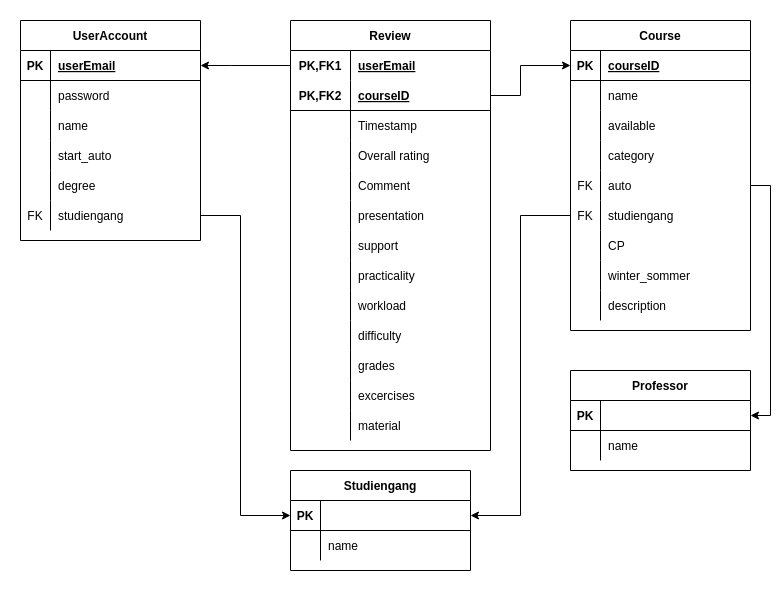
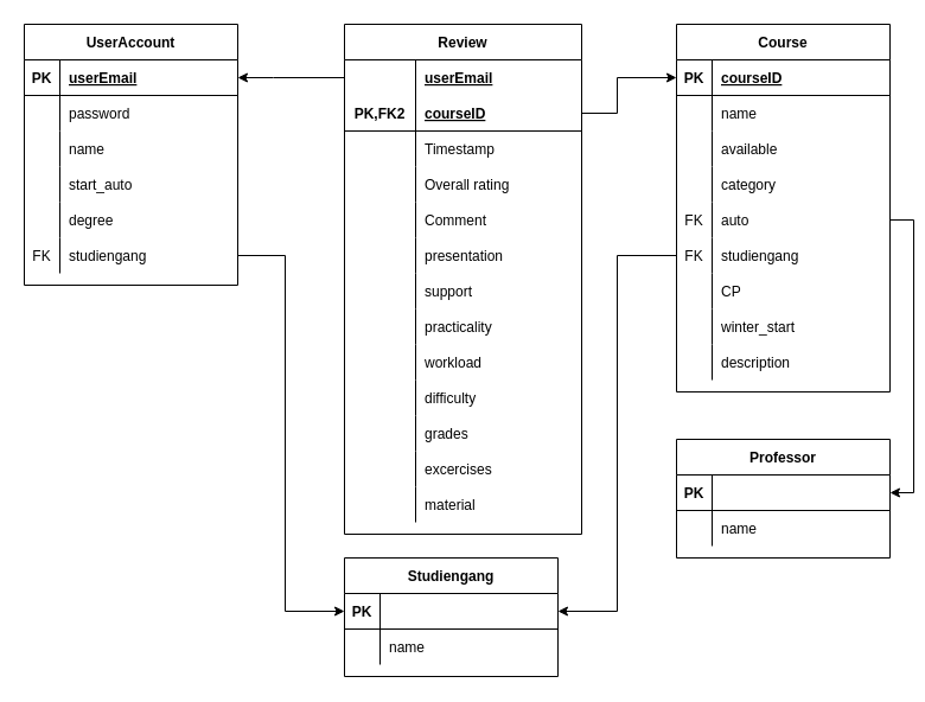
  <mxCell id="0" />
  <mxCell id="1" parent="0" />
  <mxCell id="2" value="UserAccount" style="shape=table;startSize=30;container=1;collapsible=1;childLayout=tableLayout;fixedRows=1;rowLines=0;fontStyle=1;align=center;resizeLast=1;" parent="1" vertex="1"><mxGeometry x="20" y="20" width="180" height="220" as="geometry" /></mxCell>
  <mxCell id="3" value="" style="shape=partialRectangle;collapsible=0;dropTarget=0;pointerEvents=0;fillColor=none;top=0;left=0;bottom=1;right=0;points=[[0,0.5],[1,0.5]];portConstraint=eastwest;" parent="2" vertex="1"><mxGeometry y="30" width="180" height="30" as="geometry" /></mxCell>
  <mxCell id="4" value="PK" style="shape=partialRectangle;connectable=0;fillColor=none;top=0;left=0;bottom=0;right=0;fontStyle=1;overflow=hidden;" parent="3" vertex="1"><mxGeometry width="30" height="30" as="geometry" /></mxCell>
  <mxCell id="5" value="userEmail" style="shape=partialRectangle;connectable=0;fillColor=none;top=0;left=0;bottom=0;right=0;align=left;spacingLeft=6;fontStyle=5;overflow=hidden;" parent="3" vertex="1"><mxGeometry x="30" width="150" height="30" as="geometry" /></mxCell>
  <mxCell id="6" value="" style="shape=partialRectangle;collapsible=0;dropTarget=0;pointerEvents=0;fillColor=none;top=0;left=0;bottom=0;right=0;points=[[0,0.5],[1,0.5]];portConstraint=eastwest;" parent="2" vertex="1"><mxGeometry y="60" width="180" height="30" as="geometry" /></mxCell>
  <mxCell id="7" value="" style="shape=partialRectangle;connectable=0;fillColor=none;top=0;left=0;bottom=0;right=0;editable=1;overflow=hidden;" parent="6" vertex="1"><mxGeometry width="30" height="30" as="geometry" /></mxCell>
  <mxCell id="8" value="password" style="shape=partialRectangle;connectable=0;fillColor=none;top=0;left=0;bottom=0;right=0;align=left;spacingLeft=6;overflow=hidden;" parent="6" vertex="1"><mxGeometry x="30" width="150" height="30" as="geometry" /></mxCell>
  <mxCell id="9" value="" style="shape=partialRectangle;collapsible=0;dropTarget=0;pointerEvents=0;fillColor=none;top=0;left=0;bottom=0;right=0;points=[[0,0.5],[1,0.5]];portConstraint=eastwest;" parent="2" vertex="1"><mxGeometry y="90" width="180" height="30" as="geometry" /></mxCell>
  <mxCell id="10" value="" style="shape=partialRectangle;connectable=0;fillColor=none;top=0;left=0;bottom=0;right=0;editable=1;overflow=hidden;" parent="9" vertex="1"><mxGeometry width="30" height="30" as="geometry" /></mxCell>
  <mxCell id="11" value="name" style="shape=partialRectangle;connectable=0;fillColor=none;top=0;left=0;bottom=0;right=0;align=left;spacingLeft=6;overflow=hidden;" parent="9" vertex="1"><mxGeometry x="30" width="150" height="30" as="geometry" /></mxCell>
  <mxCell id="12" value="" style="shape=partialRectangle;collapsible=0;dropTarget=0;pointerEvents=0;fillColor=none;top=0;left=0;bottom=0;right=0;points=[[0,0.5],[1,0.5]];portConstraint=eastwest;" parent="2" vertex="1"><mxGeometry y="120" width="180" height="30" as="geometry" /></mxCell>
  <mxCell id="13" value="" style="shape=partialRectangle;connectable=0;fillColor=none;top=0;left=0;bottom=0;right=0;editable=1;overflow=hidden;" parent="12" vertex="1"><mxGeometry width="30" height="30" as="geometry" /></mxCell>
  <mxCell id="14" value="start_auto" style="shape=partialRectangle;connectable=0;fillColor=none;top=0;left=0;bottom=0;right=0;align=left;spacingLeft=6;overflow=hidden;" parent="12" vertex="1"><mxGeometry x="30" width="150" height="30" as="geometry" /></mxCell>
  <mxCell id="15" style="shape=partialRectangle;collapsible=0;dropTarget=0;pointerEvents=0;fillColor=none;top=0;left=0;bottom=0;right=0;points=[[0,0.5],[1,0.5]];portConstraint=eastwest;" parent="2" vertex="1"><mxGeometry y="150" width="180" height="30" as="geometry" /></mxCell>
  <mxCell id="16" style="shape=partialRectangle;connectable=0;fillColor=none;top=0;left=0;bottom=0;right=0;editable=1;overflow=hidden;" parent="15" vertex="1"><mxGeometry width="30" height="30" as="geometry" /></mxCell>
  <mxCell id="17" value="degree" style="shape=partialRectangle;connectable=0;fillColor=none;top=0;left=0;bottom=0;right=0;align=left;spacingLeft=6;overflow=hidden;" parent="15" vertex="1"><mxGeometry x="30" width="150" height="30" as="geometry" /></mxCell>
  <mxCell id="18" style="shape=partialRectangle;collapsible=0;dropTarget=0;pointerEvents=0;fillColor=none;top=0;left=0;bottom=0;right=0;points=[[0,0.5],[1,0.5]];portConstraint=eastwest;" parent="2" vertex="1"><mxGeometry y="180" width="180" height="30" as="geometry" /></mxCell>
  <mxCell id="19" value="FK" style="shape=partialRectangle;connectable=0;fillColor=none;top=0;left=0;bottom=0;right=0;editable=1;overflow=hidden;" parent="18" vertex="1"><mxGeometry width="30" height="30" as="geometry" /></mxCell>
  <mxCell id="20" value="studiengang" style="shape=partialRectangle;connectable=0;fillColor=none;top=0;left=0;bottom=0;right=0;align=left;spacingLeft=6;overflow=hidden;" parent="18" vertex="1"><mxGeometry x="30" width="150" height="30" as="geometry" /></mxCell>
  <mxCell id="21" value="Review" style="shape=table;startSize=30;container=1;collapsible=1;childLayout=tableLayout;fixedRows=1;rowLines=0;fontStyle=1;align=center;resizeLast=1;" parent="1" vertex="1"><mxGeometry x="290" y="20" width="200" height="430" as="geometry" /></mxCell>
  <mxCell id="22" value="" style="shape=partialRectangle;collapsible=0;dropTarget=0;pointerEvents=0;fillColor=none;top=0;left=0;bottom=0;right=0;points=[[0,0.5],[1,0.5]];portConstraint=eastwest;" parent="21" vertex="1"><mxGeometry y="30" width="200" height="30" as="geometry" /></mxCell>
- <mxCell id="23" value="PK,FK1" style="shape=partialRectangle;connectable=0;fillColor=none;top=0;left=0;bottom=0;right=0;fontStyle=1;overflow=hidden;" parent="22" vertex="1"><mxGeometry width="60" height="30" as="geometry" /></mxCell>
  <mxCell id="24" value="userEmail" style="shape=partialRectangle;connectable=0;fillColor=none;top=0;left=0;bottom=0;right=0;align=left;spacingLeft=6;fontStyle=5;overflow=hidden;" parent="22" vertex="1"><mxGeometry x="60" width="140" height="30" as="geometry" /></mxCell>
  <mxCell id="25" value="" style="shape=partialRectangle;collapsible=0;dropTarget=0;pointerEvents=0;fillColor=none;top=0;left=0;bottom=1;right=0;points=[[0,0.5],[1,0.5]];portConstraint=eastwest;" parent="21" vertex="1"><mxGeometry y="60" width="200" height="30" as="geometry" /></mxCell>
  <mxCell id="26" value="PK,FK2" style="shape=partialRectangle;connectable=0;fillColor=none;top=0;left=0;bottom=0;right=0;fontStyle=1;overflow=hidden;" parent="25" vertex="1"><mxGeometry width="60" height="30" as="geometry" /></mxCell>
  <mxCell id="27" value="courseID" style="shape=partialRectangle;connectable=0;fillColor=none;top=0;left=0;bottom=0;right=0;align=left;spacingLeft=6;fontStyle=5;overflow=hidden;" parent="25" vertex="1"><mxGeometry x="60" width="140" height="30" as="geometry" /></mxCell>
  <mxCell id="28" style="shape=partialRectangle;collapsible=0;dropTarget=0;pointerEvents=0;fillColor=none;top=0;left=0;bottom=0;right=0;points=[[0,0.5],[1,0.5]];portConstraint=eastwest;" vertex="1" parent="21"><mxGeometry y="90" width="200" height="30" as="geometry" /></mxCell>
  <mxCell id="29" style="shape=partialRectangle;connectable=0;fillColor=none;top=0;left=0;bottom=0;right=0;editable=1;overflow=hidden;" vertex="1" parent="28"><mxGeometry width="60" height="30" as="geometry" /></mxCell>
  <mxCell id="30" value="Timestamp" style="shape=partialRectangle;connectable=0;fillColor=none;top=0;left=0;bottom=0;right=0;align=left;spacingLeft=6;overflow=hidden;" vertex="1" parent="28"><mxGeometry x="60" width="140" height="30" as="geometry" /></mxCell>
  <mxCell id="31" value="" style="shape=partialRectangle;collapsible=0;dropTarget=0;pointerEvents=0;fillColor=none;top=0;left=0;bottom=0;right=0;points=[[0,0.5],[1,0.5]];portConstraint=eastwest;" parent="21" vertex="1"><mxGeometry y="120" width="200" height="30" as="geometry" /></mxCell>
  <mxCell id="32" value="" style="shape=partialRectangle;connectable=0;fillColor=none;top=0;left=0;bottom=0;right=0;editable=1;overflow=hidden;" parent="31" vertex="1"><mxGeometry width="60" height="30" as="geometry" /></mxCell>
  <mxCell id="33" value="Overall rating" style="shape=partialRectangle;connectable=0;fillColor=none;top=0;left=0;bottom=0;right=0;align=left;spacingLeft=6;overflow=hidden;" parent="31" vertex="1"><mxGeometry x="60" width="140" height="30" as="geometry" /></mxCell>
  <mxCell id="34" value="" style="shape=partialRectangle;collapsible=0;dropTarget=0;pointerEvents=0;fillColor=none;top=0;left=0;bottom=0;right=0;points=[[0,0.5],[1,0.5]];portConstraint=eastwest;" parent="21" vertex="1"><mxGeometry y="150" width="200" height="30" as="geometry" /></mxCell>
  <mxCell id="35" value="" style="shape=partialRectangle;connectable=0;fillColor=none;top=0;left=0;bottom=0;right=0;editable=1;overflow=hidden;" parent="34" vertex="1"><mxGeometry width="60" height="30" as="geometry" /></mxCell>
  <mxCell id="36" value="Comment" style="shape=partialRectangle;connectable=0;fillColor=none;top=0;left=0;bottom=0;right=0;align=left;spacingLeft=6;overflow=hidden;" parent="34" vertex="1"><mxGeometry x="60" width="140" height="30" as="geometry" /></mxCell>
  <mxCell id="37" style="shape=partialRectangle;collapsible=0;dropTarget=0;pointerEvents=0;fillColor=none;top=0;left=0;bottom=0;right=0;points=[[0,0.5],[1,0.5]];portConstraint=eastwest;" parent="21" vertex="1"><mxGeometry y="180" width="200" height="30" as="geometry" /></mxCell>
  <mxCell id="38" style="shape=partialRectangle;connectable=0;fillColor=none;top=0;left=0;bottom=0;right=0;editable=1;overflow=hidden;" parent="37" vertex="1"><mxGeometry width="60" height="30" as="geometry" /></mxCell>
  <mxCell id="39" value="presentation" style="shape=partialRectangle;connectable=0;fillColor=none;top=0;left=0;bottom=0;right=0;align=left;spacingLeft=6;overflow=hidden;" parent="37" vertex="1"><mxGeometry x="60" width="140" height="30" as="geometry" /></mxCell>
  <mxCell id="40" style="shape=partialRectangle;collapsible=0;dropTarget=0;pointerEvents=0;fillColor=none;top=0;left=0;bottom=0;right=0;points=[[0,0.5],[1,0.5]];portConstraint=eastwest;" parent="21" vertex="1"><mxGeometry y="210" width="200" height="30" as="geometry" /></mxCell>
  <mxCell id="41" style="shape=partialRectangle;connectable=0;fillColor=none;top=0;left=0;bottom=0;right=0;editable=1;overflow=hidden;" parent="40" vertex="1"><mxGeometry width="60" height="30" as="geometry" /></mxCell>
  <mxCell id="42" value="support" style="shape=partialRectangle;connectable=0;fillColor=none;top=0;left=0;bottom=0;right=0;align=left;spacingLeft=6;overflow=hidden;" parent="40" vertex="1"><mxGeometry x="60" width="140" height="30" as="geometry" /></mxCell>
  <mxCell id="43" style="shape=partialRectangle;collapsible=0;dropTarget=0;pointerEvents=0;fillColor=none;top=0;left=0;bottom=0;right=0;points=[[0,0.5],[1,0.5]];portConstraint=eastwest;" parent="21" vertex="1"><mxGeometry y="240" width="200" height="30" as="geometry" /></mxCell>
  <mxCell id="44" style="shape=partialRectangle;connectable=0;fillColor=none;top=0;left=0;bottom=0;right=0;editable=1;overflow=hidden;" parent="43" vertex="1"><mxGeometry width="60" height="30" as="geometry" /></mxCell>
  <mxCell id="45" value="practicality" style="shape=partialRectangle;connectable=0;fillColor=none;top=0;left=0;bottom=0;right=0;align=left;spacingLeft=6;overflow=hidden;" parent="43" vertex="1"><mxGeometry x="60" width="140" height="30" as="geometry" /></mxCell>
  <mxCell id="46" style="shape=partialRectangle;collapsible=0;dropTarget=0;pointerEvents=0;fillColor=none;top=0;left=0;bottom=0;right=0;points=[[0,0.5],[1,0.5]];portConstraint=eastwest;" parent="21" vertex="1"><mxGeometry y="270" width="200" height="30" as="geometry" /></mxCell>
  <mxCell id="47" style="shape=partialRectangle;connectable=0;fillColor=none;top=0;left=0;bottom=0;right=0;editable=1;overflow=hidden;" parent="46" vertex="1"><mxGeometry width="60" height="30" as="geometry" /></mxCell>
  <mxCell id="48" value="workload" style="shape=partialRectangle;connectable=0;fillColor=none;top=0;left=0;bottom=0;right=0;align=left;spacingLeft=6;overflow=hidden;" parent="46" vertex="1"><mxGeometry x="60" width="140" height="30" as="geometry" /></mxCell>
  <mxCell id="49" style="shape=partialRectangle;collapsible=0;dropTarget=0;pointerEvents=0;fillColor=none;top=0;left=0;bottom=0;right=0;points=[[0,0.5],[1,0.5]];portConstraint=eastwest;" parent="21" vertex="1"><mxGeometry y="300" width="200" height="30" as="geometry" /></mxCell>
  <mxCell id="50" style="shape=partialRectangle;connectable=0;fillColor=none;top=0;left=0;bottom=0;right=0;editable=1;overflow=hidden;" parent="49" vertex="1"><mxGeometry width="60" height="30" as="geometry" /></mxCell>
  <mxCell id="51" value="difficulty" style="shape=partialRectangle;connectable=0;fillColor=none;top=0;left=0;bottom=0;right=0;align=left;spacingLeft=6;overflow=hidden;" parent="49" vertex="1"><mxGeometry x="60" width="140" height="30" as="geometry" /></mxCell>
  <mxCell id="52" style="shape=partialRectangle;collapsible=0;dropTarget=0;pointerEvents=0;fillColor=none;top=0;left=0;bottom=0;right=0;points=[[0,0.5],[1,0.5]];portConstraint=eastwest;" parent="21" vertex="1"><mxGeometry y="330" width="200" height="30" as="geometry" /></mxCell>
  <mxCell id="53" style="shape=partialRectangle;connectable=0;fillColor=none;top=0;left=0;bottom=0;right=0;editable=1;overflow=hidden;" parent="52" vertex="1"><mxGeometry width="60" height="30" as="geometry" /></mxCell>
  <mxCell id="54" value="grades" style="shape=partialRectangle;connectable=0;fillColor=none;top=0;left=0;bottom=0;right=0;align=left;spacingLeft=6;overflow=hidden;" parent="52" vertex="1"><mxGeometry x="60" width="140" height="30" as="geometry" /></mxCell>
  <mxCell id="55" style="shape=partialRectangle;collapsible=0;dropTarget=0;pointerEvents=0;fillColor=none;top=0;left=0;bottom=0;right=0;points=[[0,0.5],[1,0.5]];portConstraint=eastwest;" parent="21" vertex="1"><mxGeometry y="360" width="200" height="30" as="geometry" /></mxCell>
  <mxCell id="56" style="shape=partialRectangle;connectable=0;fillColor=none;top=0;left=0;bottom=0;right=0;editable=1;overflow=hidden;" parent="55" vertex="1"><mxGeometry width="60" height="30" as="geometry" /></mxCell>
  <mxCell id="57" value="excercises" style="shape=partialRectangle;connectable=0;fillColor=none;top=0;left=0;bottom=0;right=0;align=left;spacingLeft=6;overflow=hidden;" parent="55" vertex="1"><mxGeometry x="60" width="140" height="30" as="geometry" /></mxCell>
  <mxCell id="58" style="shape=partialRectangle;collapsible=0;dropTarget=0;pointerEvents=0;fillColor=none;top=0;left=0;bottom=0;right=0;points=[[0,0.5],[1,0.5]];portConstraint=eastwest;" parent="21" vertex="1"><mxGeometry y="390" width="200" height="30" as="geometry" /></mxCell>
  <mxCell id="59" style="shape=partialRectangle;connectable=0;fillColor=none;top=0;left=0;bottom=0;right=0;editable=1;overflow=hidden;" parent="58" vertex="1"><mxGeometry width="60" height="30" as="geometry" /></mxCell>
  <mxCell id="60" value="material" style="shape=partialRectangle;connectable=0;fillColor=none;top=0;left=0;bottom=0;right=0;align=left;spacingLeft=6;overflow=hidden;" parent="58" vertex="1"><mxGeometry x="60" width="140" height="30" as="geometry" /></mxCell>
  <mxCell id="61" style="edgeStyle=orthogonalEdgeStyle;rounded=0;orthogonalLoop=1;jettySize=auto;html=1;entryX=0;entryY=0.5;entryDx=0;entryDy=0;exitX=1;exitY=0.5;exitDx=0;exitDy=0;" parent="1" source="18" target="101" edge="1"><mxGeometry relative="1" as="geometry"><Array as="points"><mxPoint x="240" y="215" /><mxPoint x="240" y="515" /></Array><mxPoint x="200" y="515" as="targetPoint" /></mxGeometry></mxCell>
  <mxCell id="62" style="edgeStyle=orthogonalEdgeStyle;rounded=0;orthogonalLoop=1;jettySize=auto;html=1;entryX=1;entryY=0.5;entryDx=0;entryDy=0;" parent="1" source="22" target="3" edge="1"><mxGeometry relative="1" as="geometry"><Array as="points"><mxPoint x="230" y="65" /><mxPoint x="230" y="65" /></Array></mxGeometry></mxCell>
  <mxCell id="63" style="edgeStyle=orthogonalEdgeStyle;rounded=0;orthogonalLoop=1;jettySize=auto;html=1;entryX=0;entryY=0.5;entryDx=0;entryDy=0;" parent="1" source="25" target="66" edge="1"><mxGeometry relative="1" as="geometry"><Array as="points"><mxPoint x="520" y="95" /><mxPoint x="520" y="65" /></Array></mxGeometry></mxCell>
  <mxCell id="64" style="edgeStyle=orthogonalEdgeStyle;rounded=0;orthogonalLoop=1;jettySize=auto;html=1;entryX=1;entryY=0.5;entryDx=0;entryDy=0;" parent="1" source="81" target="101" edge="1"><mxGeometry relative="1" as="geometry"><Array as="points"><mxPoint x="520" y="215" /><mxPoint x="520" y="515" /></Array></mxGeometry></mxCell>
  <mxCell id="65" value="Course" style="shape=table;startSize=30;container=1;collapsible=1;childLayout=tableLayout;fixedRows=1;rowLines=0;fontStyle=1;align=center;resizeLast=1;" parent="1" vertex="1"><mxGeometry x="570" y="20" width="180" height="310" as="geometry" /></mxCell>
  <mxCell id="66" value="" style="shape=partialRectangle;collapsible=0;dropTarget=0;pointerEvents=0;fillColor=none;top=0;left=0;bottom=1;right=0;points=[[0,0.5],[1,0.5]];portConstraint=eastwest;" parent="65" vertex="1"><mxGeometry y="30" width="180" height="30" as="geometry" /></mxCell>
  <mxCell id="67" value="PK" style="shape=partialRectangle;connectable=0;fillColor=none;top=0;left=0;bottom=0;right=0;fontStyle=1;overflow=hidden;" parent="66" vertex="1"><mxGeometry width="30" height="30" as="geometry" /></mxCell>
  <mxCell id="68" value="courseID" style="shape=partialRectangle;connectable=0;fillColor=none;top=0;left=0;bottom=0;right=0;align=left;spacingLeft=6;fontStyle=5;overflow=hidden;" parent="66" vertex="1"><mxGeometry x="30" width="150" height="30" as="geometry" /></mxCell>
  <mxCell id="69" value="" style="shape=partialRectangle;collapsible=0;dropTarget=0;pointerEvents=0;fillColor=none;top=0;left=0;bottom=0;right=0;points=[[0,0.5],[1,0.5]];portConstraint=eastwest;" parent="65" vertex="1"><mxGeometry y="60" width="180" height="30" as="geometry" /></mxCell>
  <mxCell id="70" value="" style="shape=partialRectangle;connectable=0;fillColor=none;top=0;left=0;bottom=0;right=0;editable=1;overflow=hidden;" parent="69" vertex="1"><mxGeometry width="30" height="30" as="geometry" /></mxCell>
  <mxCell id="71" value="name" style="shape=partialRectangle;connectable=0;fillColor=none;top=0;left=0;bottom=0;right=0;align=left;spacingLeft=6;overflow=hidden;" parent="69" vertex="1"><mxGeometry x="30" width="150" height="30" as="geometry" /></mxCell>
  <mxCell id="72" value="" style="shape=partialRectangle;collapsible=0;dropTarget=0;pointerEvents=0;fillColor=none;top=0;left=0;bottom=0;right=0;points=[[0,0.5],[1,0.5]];portConstraint=eastwest;" parent="65" vertex="1"><mxGeometry y="90" width="180" height="30" as="geometry" /></mxCell>
  <mxCell id="73" value="" style="shape=partialRectangle;connectable=0;fillColor=none;top=0;left=0;bottom=0;right=0;editable=1;overflow=hidden;" parent="72" vertex="1"><mxGeometry width="30" height="30" as="geometry" /></mxCell>
  <mxCell id="74" value="available" style="shape=partialRectangle;connectable=0;fillColor=none;top=0;left=0;bottom=0;right=0;align=left;spacingLeft=6;overflow=hidden;" parent="72" vertex="1"><mxGeometry x="30" width="150" height="30" as="geometry" /></mxCell>
  <mxCell id="75" value="" style="shape=partialRectangle;collapsible=0;dropTarget=0;pointerEvents=0;fillColor=none;top=0;left=0;bottom=0;right=0;points=[[0,0.5],[1,0.5]];portConstraint=eastwest;" parent="65" vertex="1"><mxGeometry y="120" width="180" height="30" as="geometry" /></mxCell>
  <mxCell id="76" value="" style="shape=partialRectangle;connectable=0;fillColor=none;top=0;left=0;bottom=0;right=0;editable=1;overflow=hidden;" parent="75" vertex="1"><mxGeometry width="30" height="30" as="geometry" /></mxCell>
  <mxCell id="77" value="category" style="shape=partialRectangle;connectable=0;fillColor=none;top=0;left=0;bottom=0;right=0;align=left;spacingLeft=6;overflow=hidden;" parent="75" vertex="1"><mxGeometry x="30" width="150" height="30" as="geometry" /></mxCell>
  <mxCell id="78" style="shape=partialRectangle;collapsible=0;dropTarget=0;pointerEvents=0;fillColor=none;top=0;left=0;bottom=0;right=0;points=[[0,0.5],[1,0.5]];portConstraint=eastwest;" parent="65" vertex="1"><mxGeometry y="150" width="180" height="30" as="geometry" /></mxCell>
  <mxCell id="79" value="FK" style="shape=partialRectangle;connectable=0;fillColor=none;top=0;left=0;bottom=0;right=0;editable=1;overflow=hidden;" parent="78" vertex="1"><mxGeometry width="30" height="30" as="geometry" /></mxCell>
  <mxCell id="80" value="auto" style="shape=partialRectangle;connectable=0;fillColor=none;top=0;left=0;bottom=0;right=0;align=left;spacingLeft=6;overflow=hidden;" parent="78" vertex="1"><mxGeometry x="30" width="150" height="30" as="geometry" /></mxCell>
  <mxCell id="81" style="shape=partialRectangle;collapsible=0;dropTarget=0;pointerEvents=0;fillColor=none;top=0;left=0;bottom=0;right=0;points=[[0,0.5],[1,0.5]];portConstraint=eastwest;" parent="65" vertex="1"><mxGeometry y="180" width="180" height="30" as="geometry" /></mxCell>
  <mxCell id="82" value="FK" style="shape=partialRectangle;connectable=0;fillColor=none;top=0;left=0;bottom=0;right=0;editable=1;overflow=hidden;" parent="81" vertex="1"><mxGeometry width="30" height="30" as="geometry" /></mxCell>
  <mxCell id="83" value="studiengang" style="shape=partialRectangle;connectable=0;fillColor=none;top=0;left=0;bottom=0;right=0;align=left;spacingLeft=6;overflow=hidden;" parent="81" vertex="1"><mxGeometry x="30" width="150" height="30" as="geometry" /></mxCell>
  <mxCell id="84" style="shape=partialRectangle;collapsible=0;dropTarget=0;pointerEvents=0;fillColor=none;top=0;left=0;bottom=0;right=0;points=[[0,0.5],[1,0.5]];portConstraint=eastwest;" parent="65" vertex="1"><mxGeometry y="210" width="180" height="30" as="geometry" /></mxCell>
  <mxCell id="85" style="shape=partialRectangle;connectable=0;fillColor=none;top=0;left=0;bottom=0;right=0;editable=1;overflow=hidden;" parent="84" vertex="1"><mxGeometry width="30" height="30" as="geometry" /></mxCell>
  <mxCell id="86" value="CP" style="shape=partialRectangle;connectable=0;fillColor=none;top=0;left=0;bottom=0;right=0;align=left;spacingLeft=6;overflow=hidden;" parent="84" vertex="1"><mxGeometry x="30" width="150" height="30" as="geometry" /></mxCell>
  <mxCell id="87" style="shape=partialRectangle;collapsible=0;dropTarget=0;pointerEvents=0;fillColor=none;top=0;left=0;bottom=0;right=0;points=[[0,0.5],[1,0.5]];portConstraint=eastwest;" parent="65" vertex="1"><mxGeometry y="240" width="180" height="30" as="geometry" /></mxCell>
  <mxCell id="88" style="shape=partialRectangle;connectable=0;fillColor=none;top=0;left=0;bottom=0;right=0;editable=1;overflow=hidden;" parent="87" vertex="1"><mxGeometry width="30" height="30" as="geometry" /></mxCell>
- <mxCell id="89" value="winter_sommer" style="shape=partialRectangle;connectable=0;fillColor=none;top=0;left=0;bottom=0;right=0;align=left;spacingLeft=6;overflow=hidden;" parent="87" vertex="1"><mxGeometry x="30" width="150" height="30" as="geometry" /></mxCell>
+ <mxCell id="89" value="winter_start" style="shape=partialRectangle;connectable=0;fillColor=none;top=0;left=0;bottom=0;right=0;align=left;spacingLeft=6;overflow=hidden;" parent="87" vertex="1"><mxGeometry x="30" width="150" height="30" as="geometry" /></mxCell>
  <mxCell id="90" style="shape=partialRectangle;collapsible=0;dropTarget=0;pointerEvents=0;fillColor=none;top=0;left=0;bottom=0;right=0;points=[[0,0.5],[1,0.5]];portConstraint=eastwest;" parent="65" vertex="1"><mxGeometry y="270" width="180" height="30" as="geometry" /></mxCell>
  <mxCell id="91" style="shape=partialRectangle;connectable=0;fillColor=none;top=0;left=0;bottom=0;right=0;editable=1;overflow=hidden;" parent="90" vertex="1"><mxGeometry width="30" height="30" as="geometry" /></mxCell>
  <mxCell id="92" value="description" style="shape=partialRectangle;connectable=0;fillColor=none;top=0;left=0;bottom=0;right=0;align=left;spacingLeft=6;overflow=hidden;" parent="90" vertex="1"><mxGeometry x="30" width="150" height="30" as="geometry" /></mxCell>
  <mxCell id="93" style="edgeStyle=orthogonalEdgeStyle;rounded=0;orthogonalLoop=1;jettySize=auto;html=1;entryX=1;entryY=0.5;entryDx=0;entryDy=0;exitX=1;exitY=0.5;exitDx=0;exitDy=0;" parent="1" source="78" target="95" edge="1"><mxGeometry relative="1" as="geometry" /></mxCell>
  <mxCell id="94" value="Professor" style="shape=table;startSize=30;container=1;collapsible=1;childLayout=tableLayout;fixedRows=1;rowLines=0;fontStyle=1;align=center;resizeLast=1;" parent="1" vertex="1"><mxGeometry x="570" y="370" width="180" height="100" as="geometry" /></mxCell>
  <mxCell id="95" value="" style="shape=partialRectangle;collapsible=0;dropTarget=0;pointerEvents=0;fillColor=none;top=0;left=0;bottom=1;right=0;points=[[0,0.5],[1,0.5]];portConstraint=eastwest;" parent="94" vertex="1"><mxGeometry y="30" width="180" height="30" as="geometry" /></mxCell>
  <mxCell id="96" value="PK" style="shape=partialRectangle;connectable=0;fillColor=none;top=0;left=0;bottom=0;right=0;fontStyle=1;overflow=hidden;" parent="95" vertex="1"><mxGeometry width="30" height="30" as="geometry" /></mxCell>
  <mxCell id="97" value="" style="shape=partialRectangle;collapsible=0;dropTarget=0;pointerEvents=0;fillColor=none;top=0;left=0;bottom=0;right=0;points=[[0,0.5],[1,0.5]];portConstraint=eastwest;" parent="94" vertex="1"><mxGeometry y="60" width="180" height="30" as="geometry" /></mxCell>
  <mxCell id="98" value="" style="shape=partialRectangle;connectable=0;fillColor=none;top=0;left=0;bottom=0;right=0;editable=1;overflow=hidden;" parent="97" vertex="1"><mxGeometry width="30" height="30" as="geometry" /></mxCell>
  <mxCell id="99" value="name" style="shape=partialRectangle;connectable=0;fillColor=none;top=0;left=0;bottom=0;right=0;align=left;spacingLeft=6;overflow=hidden;" parent="97" vertex="1"><mxGeometry x="30" width="150" height="30" as="geometry" /></mxCell>
  <mxCell id="100" value="Studiengang" style="shape=table;startSize=30;container=1;collapsible=1;childLayout=tableLayout;fixedRows=1;rowLines=0;fontStyle=1;align=center;resizeLast=1;" parent="1" vertex="1"><mxGeometry x="290" y="470" width="180" height="100" as="geometry" /></mxCell>
  <mxCell id="101" value="" style="shape=partialRectangle;collapsible=0;dropTarget=0;pointerEvents=0;fillColor=none;top=0;left=0;bottom=1;right=0;points=[[0,0.5],[1,0.5]];portConstraint=eastwest;" parent="100" vertex="1"><mxGeometry y="30" width="180" height="30" as="geometry" /></mxCell>
  <mxCell id="102" value="PK" style="shape=partialRectangle;connectable=0;fillColor=none;top=0;left=0;bottom=0;right=0;fontStyle=1;overflow=hidden;" parent="101" vertex="1"><mxGeometry width="30" height="30" as="geometry" /></mxCell>
  <mxCell id="103" style="shape=partialRectangle;collapsible=0;dropTarget=0;pointerEvents=0;fillColor=none;top=0;left=0;bottom=0;right=0;points=[[0,0.5],[1,0.5]];portConstraint=eastwest;" parent="100" vertex="1"><mxGeometry y="60" width="180" height="30" as="geometry" /></mxCell>
  <mxCell id="104" style="shape=partialRectangle;connectable=0;fillColor=none;top=0;left=0;bottom=0;right=0;editable=1;overflow=hidden;" parent="103" vertex="1"><mxGeometry width="30" height="30" as="geometry" /></mxCell>
  <mxCell id="105" value="name" style="shape=partialRectangle;connectable=0;fillColor=none;top=0;left=0;bottom=0;right=0;align=left;spacingLeft=6;overflow=hidden;" parent="103" vertex="1"><mxGeometry x="30" width="150" height="30" as="geometry" /></mxCell>
